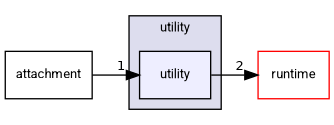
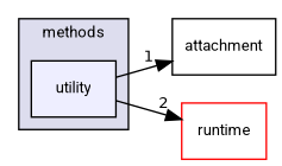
  digraph {
    compound=true
    fontname=Roboto
    rankdir=LR
    node [fontname=Roboto fontsize=10 shape=box style=filled]
    edge [fontname=Roboto labeldistance=1.5 labelfontname=Helvetica labelfontsize=10]
    n1 [fillcolor="#eeeeff" label=utility pencolor=black]
    n2 [label=attachment style=""]
    n3 [color=red fillcolor=white label=runtime]
    subgraph cluster_1 {
      bgcolor="#ddddee"
      fontsize=10
-     label=utility
+     label=methods
      pencolor=black
      n1
    }
-   n2 -> n1 [headlabel=1]
+   n1 -> n2 [headlabel=1]
    n1 -> n3 [headlabel=2]
  }
